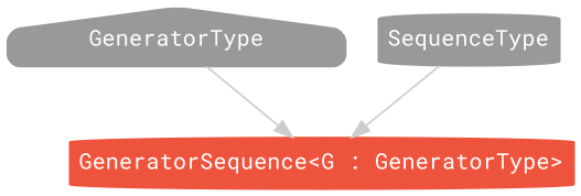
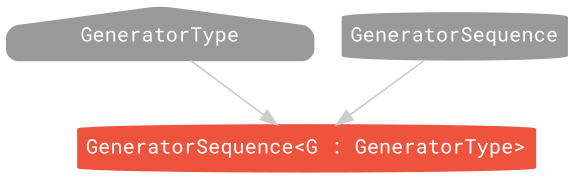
  strict digraph {
    fontname="Roboto Mono"
    node [color="#999999" fillcolor="#999999" fontcolor=white fontname="Roboto Mono" fontsize=12 margin="0.07,0.05" shape=cylinder style="filled,rounded"]
    edge [color="#cccccc" fontname="Roboto Mono"]
    "GeneratorSequence<G : GeneratorType>" [color="#ee543d" fillcolor="#ee543d" height=0.3 style=filled]
    GeneratorType [height=0.3 shape=house]
-   SequenceType [height=0.3]
+   SequenceType [height=0.3 label=GeneratorSequence]
    subgraph sub_1 {
      rank=max
      "GeneratorSequence<G : GeneratorType>"
    }
    GeneratorType -> "GeneratorSequence<G : GeneratorType>"
    SequenceType -> "GeneratorSequence<G : GeneratorType>"
  }
